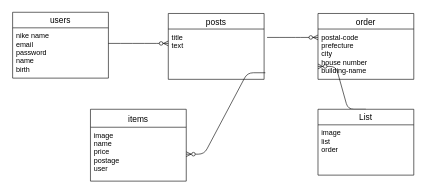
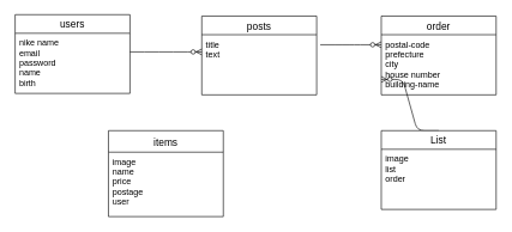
  <mxCell id="0" />
  <mxCell id="1" parent="0" />
  <mxCell id="2" value="users" style="swimlane;fontStyle=0;childLayout=stackLayout;horizontal=1;startSize=26;horizontalStack=0;resizeParent=1;resizeParentMax=0;resizeLast=0;collapsible=1;marginBottom=0;align=center;fontSize=14;" vertex="1" parent="1"><mxGeometry x="20" y="20" width="160" height="110" as="geometry" /></mxCell>
  <mxCell id="3" value="nike name&#10;email&#10;password&#10;name&#10;birth" style="text;strokeColor=none;fillColor=none;spacingLeft=4;spacingRight=4;overflow=hidden;rotatable=0;points=[[0,0.5],[1,0.5]];portConstraint=eastwest;fontSize=12;" vertex="1" parent="2"><mxGeometry y="26" width="160" height="84" as="geometry" /></mxCell>
  <mxCell id="4" value="" style="edgeStyle=entityRelationEdgeStyle;fontSize=12;html=1;endArrow=ERzeroToMany;endFill=1;" edge="1" parent="1"><mxGeometry width="100" height="100" relative="1" as="geometry"><mxPoint x="180" y="72" as="sourcePoint" /><mxPoint x="280" y="72" as="targetPoint" /></mxGeometry></mxCell>
- <mxCell id="5" value="" style="edgeStyle=entityRelationEdgeStyle;fontSize=12;html=1;endArrow=ERzeroToMany;endFill=1;exitX=1.013;exitY=0.869;exitDx=0;exitDy=0;exitPerimeter=0;" edge="1" parent="1" source="8" target="11"><mxGeometry width="100" height="100" relative="1" as="geometry"><mxPoint x="290" y="152" as="sourcePoint" /><mxPoint x="480" y="182" as="targetPoint" /></mxGeometry></mxCell>
  <mxCell id="6" value="" style="edgeStyle=entityRelationEdgeStyle;fontSize=12;html=1;endArrow=ERzeroToMany;endFill=1;" edge="1" parent="1"><mxGeometry width="100" height="100" relative="1" as="geometry"><mxPoint x="445" y="62" as="sourcePoint" /><mxPoint x="530" y="62" as="targetPoint" /></mxGeometry></mxCell>
  <mxCell id="7" value="posts" style="swimlane;fontStyle=0;childLayout=stackLayout;horizontal=1;startSize=26;horizontalStack=0;resizeParent=1;resizeParentMax=0;resizeLast=0;collapsible=1;marginBottom=0;align=center;fontSize=14;" vertex="1" parent="1"><mxGeometry x="280" y="22" width="160" height="110" as="geometry" /></mxCell>
  <mxCell id="8" value="title&#10;text" style="text;strokeColor=none;fillColor=none;spacingLeft=4;spacingRight=4;overflow=hidden;rotatable=0;points=[[0,0.5],[1,0.5]];portConstraint=eastwest;fontSize=12;" vertex="1" parent="7"><mxGeometry y="26" width="160" height="84" as="geometry" /></mxCell>
  <mxCell id="9" value="" style="edgeStyle=entityRelationEdgeStyle;fontSize=12;html=1;endArrow=ERzeroToMany;endFill=1;exitX=0.5;exitY=0;exitDx=0;exitDy=0;entryX=0;entryY=0.743;entryDx=0;entryDy=0;entryPerimeter=0;" edge="1" parent="1" source="12" target="15"><mxGeometry width="100" height="100" relative="1" as="geometry"><mxPoint x="370" y="282" as="sourcePoint" /><mxPoint x="520" y="112" as="targetPoint" /></mxGeometry></mxCell>
  <mxCell id="10" value="items" style="swimlane;fontStyle=0;childLayout=stackLayout;horizontal=1;startSize=30;horizontalStack=0;resizeParent=1;resizeParentMax=0;resizeLast=0;collapsible=1;marginBottom=0;align=center;fontSize=14;" vertex="1" parent="1"><mxGeometry x="150" y="182" width="160" height="120" as="geometry" /></mxCell>
  <mxCell id="11" value="image&#10;name&#10;price&#10;postage&#10;user" style="text;strokeColor=none;fillColor=none;spacingLeft=4;spacingRight=4;overflow=hidden;rotatable=0;points=[[0,0.5],[1,0.5]];portConstraint=eastwest;fontSize=12;" vertex="1" parent="10"><mxGeometry y="30" width="160" height="90" as="geometry" /></mxCell>
  <mxCell id="12" value="List" style="swimlane;fontStyle=0;childLayout=stackLayout;horizontal=1;startSize=26;horizontalStack=0;resizeParent=1;resizeParentMax=0;resizeLast=0;collapsible=1;marginBottom=0;align=center;fontSize=14;" vertex="1" parent="1"><mxGeometry x="530" y="182" width="160" height="110" as="geometry" /></mxCell>
  <mxCell id="13" value="image&#10;list&#10;order" style="text;strokeColor=none;fillColor=none;spacingLeft=4;spacingRight=4;overflow=hidden;rotatable=0;points=[[0,0.5],[1,0.5]];portConstraint=eastwest;fontSize=12;" vertex="1" parent="12"><mxGeometry y="26" width="160" height="84" as="geometry" /></mxCell>
  <mxCell id="14" value="order" style="swimlane;fontStyle=0;childLayout=stackLayout;horizontal=1;startSize=26;horizontalStack=0;resizeParent=1;resizeParentMax=0;resizeLast=0;collapsible=1;marginBottom=0;align=center;fontSize=14;" vertex="1" parent="1"><mxGeometry x="530" y="22" width="160" height="110" as="geometry" /></mxCell>
  <mxCell id="15" value="postal-code&#10;prefecture&#10;city&#10;house number&#10;building-name" style="text;strokeColor=none;fillColor=none;spacingLeft=4;spacingRight=4;overflow=hidden;rotatable=0;points=[[0,0.5],[1,0.5]];portConstraint=eastwest;fontSize=12;" vertex="1" parent="14"><mxGeometry y="26" width="160" height="84" as="geometry" /></mxCell>
